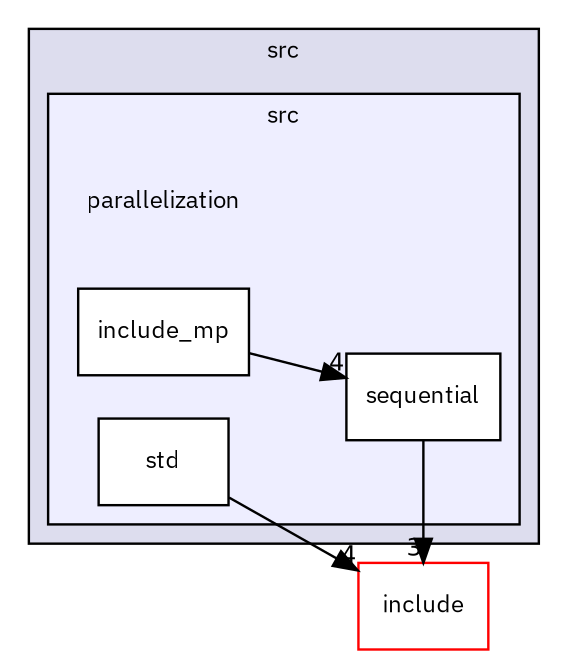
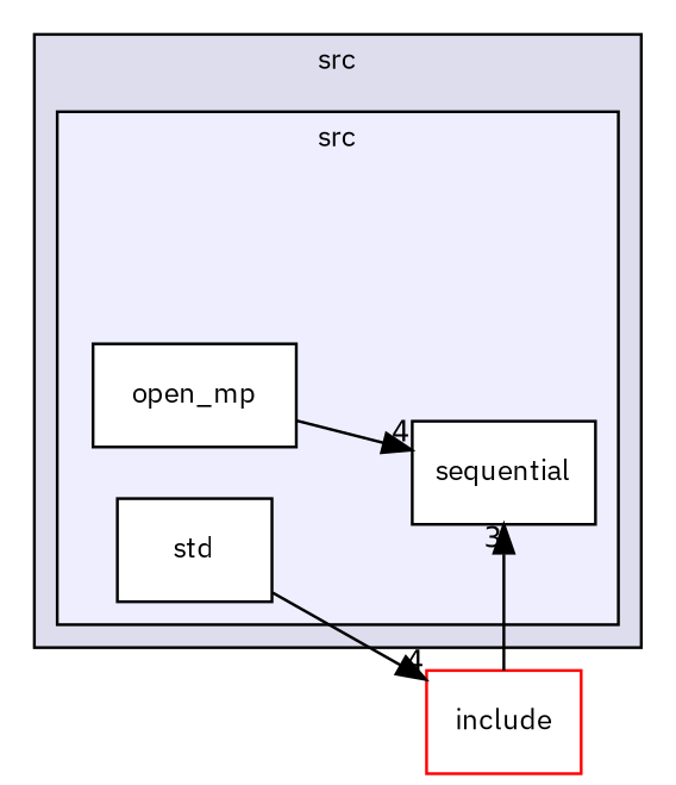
  digraph {
    compound=true
    fontname="IBM Plex Sans"
    rankdir=LR
    node [fontname="IBM Plex Sans" fontsize=10 shape=box color=black fillcolor=white style=filled]
    edge [fontname="IBM Plex Sans" headlabel=4 labeldistance=1.5 labelfontname=Helvetica labelfontsize=10]
-   n1 [label=parallelization shape=plaintext color="" fillcolor="" style=""]
-   n2 [label=include_mp]
+   n2 [label=open_mp]
    n3 [label=sequential]
    n4 [label=std]
    n5 [color=red label=include]
    subgraph cluster_1 {
      bgcolor="#ddddee"
      fontsize=10
      label=src
      pencolor=black
      subgraph cluster_2 {
        bgcolor="#eeeeff"
        fontsize=10
        label=src
        pencolor=black
-       n1
        n2
        n3
        n4
      }
    }
    n2 -> n3
-   n3 -> n5 [headlabel=3]
+   n5 -> n3 [headlabel=3]
    n4 -> n5
  }
